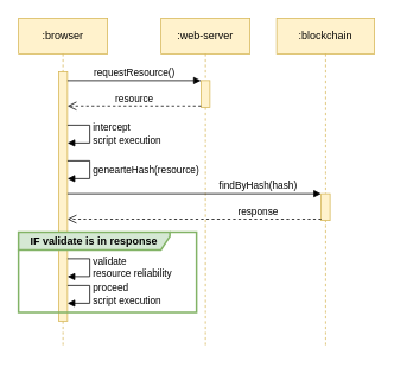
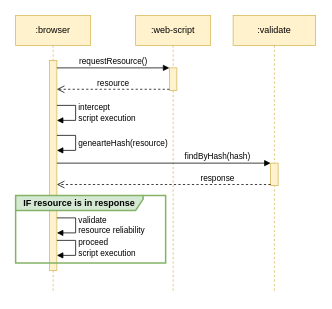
  <mxCell id="0" />
  <mxCell id="1" parent="0" />
  <mxCell id="2" value=":browser" style="shape=umlLifeline;perimeter=lifelinePerimeter;whiteSpace=wrap;html=1;container=1;collapsible=0;recursiveResize=0;outlineConnect=0;fillColor=#fff2cc;strokeColor=#d6b656;" parent="1" vertex="1"><mxGeometry x="20" y="20" width="100" height="370" as="geometry" /></mxCell>
  <mxCell id="3" value="" style="html=1;points=[];perimeter=orthogonalPerimeter;fillColor=#fff2cc;strokeColor=#d6b656;" parent="2" vertex="1"><mxGeometry x="45" y="60" width="10" height="280" as="geometry" /></mxCell>
  <mxCell id="4" value="genearteHash(resource)" style="edgeStyle=orthogonalEdgeStyle;html=1;align=left;spacingLeft=2;endArrow=block;rounded=0;" parent="2" edge="1"><mxGeometry relative="1" as="geometry"><mxPoint x="55" y="160" as="sourcePoint" /><Array as="points"><mxPoint x="80" y="160" /><mxPoint x="80" y="180" /></Array><mxPoint x="55" y="180" as="targetPoint" /></mxGeometry></mxCell>
  <mxCell id="5" value="intercept &lt;br&gt;script execution" style="edgeStyle=orthogonalEdgeStyle;html=1;align=left;spacingLeft=2;endArrow=block;rounded=0;" parent="2" source="3" target="3" edge="1"><mxGeometry relative="1" as="geometry"><mxPoint x="60" y="120" as="sourcePoint" /><Array as="points"><mxPoint x="80" y="120" /><mxPoint x="80" y="140" /></Array><mxPoint x="60" y="140" as="targetPoint" /></mxGeometry></mxCell>
  <mxCell id="6" value="proceed &lt;br&gt;script execution" style="edgeStyle=orthogonalEdgeStyle;html=1;align=left;spacingLeft=2;endArrow=block;rounded=0;" parent="2" source="3" target="3" edge="1"><mxGeometry relative="1" as="geometry"><mxPoint x="60" y="320" as="sourcePoint" /><Array as="points"><mxPoint x="80" y="300" /><mxPoint x="80" y="320" /></Array><mxPoint x="60" y="340" as="targetPoint" /></mxGeometry></mxCell>
  <mxCell id="7" value="validate&lt;br&gt;resource reliability" style="edgeStyle=orthogonalEdgeStyle;html=1;align=left;spacingLeft=2;endArrow=block;rounded=0;" edge="1" target="3" parent="2" source="3"><mxGeometry relative="1" as="geometry"><mxPoint x="85" y="250" as="sourcePoint" /><Array as="points"><mxPoint x="80" y="270" /><mxPoint x="80" y="290" /></Array><mxPoint x="90" y="270" as="targetPoint" /></mxGeometry></mxCell>
- <mxCell id="8" value=":blockchain" style="shape=umlLifeline;perimeter=lifelinePerimeter;whiteSpace=wrap;html=1;container=1;collapsible=0;recursiveResize=0;outlineConnect=0;fillColor=#fff2cc;strokeColor=#d6b656;" parent="1" vertex="1"><mxGeometry x="310" y="20" width="110" height="370" as="geometry" /></mxCell>
+ <mxCell id="8" value=":validate" style="shape=umlLifeline;perimeter=lifelinePerimeter;whiteSpace=wrap;html=1;container=1;collapsible=0;recursiveResize=0;outlineConnect=0;fillColor=#fff2cc;strokeColor=#d6b656;" parent="1" vertex="1"><mxGeometry x="310" y="20" width="110" height="370" as="geometry" /></mxCell>
  <mxCell id="9" value="" style="html=1;points=[];perimeter=orthogonalPerimeter;fillColor=#fff2cc;strokeColor=#d6b656;" parent="8" vertex="1"><mxGeometry x="50" y="197" width="10" height="30" as="geometry" /></mxCell>
- <mxCell id="10" value=":web-server" style="shape=umlLifeline;perimeter=lifelinePerimeter;whiteSpace=wrap;html=1;container=1;collapsible=0;recursiveResize=0;outlineConnect=0;fillColor=#fff2cc;strokeColor=#d6b656;" parent="1" vertex="1"><mxGeometry x="180" y="20" width="100" height="370" as="geometry" /></mxCell>
+ <mxCell id="10" value=":web-script" style="shape=umlLifeline;perimeter=lifelinePerimeter;whiteSpace=wrap;html=1;container=1;collapsible=0;recursiveResize=0;outlineConnect=0;fillColor=#fff2cc;strokeColor=#d6b656;" parent="1" vertex="1"><mxGeometry x="180" y="20" width="100" height="370" as="geometry" /></mxCell>
  <mxCell id="11" value="" style="html=1;points=[];perimeter=orthogonalPerimeter;fillColor=#fff2cc;strokeColor=#d6b656;" parent="10" vertex="1"><mxGeometry x="45" y="70" width="10" height="30" as="geometry" /></mxCell>
  <mxCell id="12" value="requestResource()" style="html=1;verticalAlign=bottom;endArrow=block;entryX=0;entryY=0;" parent="1" source="3" target="11" edge="1"><mxGeometry relative="1" as="geometry"><mxPoint x="165" y="90" as="sourcePoint" /></mxGeometry></mxCell>
  <mxCell id="13" value="resource" style="html=1;verticalAlign=bottom;endArrow=open;dashed=1;endSize=8;exitX=0;exitY=0.95;" parent="1" source="11" target="3" edge="1"><mxGeometry relative="1" as="geometry"><mxPoint x="165" y="166" as="targetPoint" /></mxGeometry></mxCell>
  <mxCell id="14" value="findByHash(hash)" style="html=1;verticalAlign=bottom;endArrow=block;entryX=0;entryY=0;" parent="1" source="3" target="9" edge="1"><mxGeometry x="0.5" relative="1" as="geometry"><mxPoint x="75" y="220" as="sourcePoint" /><mxPoint as="offset" /></mxGeometry></mxCell>
  <mxCell id="15" value="response" style="html=1;verticalAlign=bottom;endArrow=open;dashed=1;endSize=8;exitX=0;exitY=0.95;" parent="1" source="9" target="3" edge="1"><mxGeometry x="-0.5" relative="1" as="geometry"><mxPoint x="75" y="248.5" as="targetPoint" /><mxPoint as="offset" /></mxGeometry></mxCell>
- <mxCell id="16" value="IF validate is in response" style="shape=umlFrame;whiteSpace=wrap;html=1;fillColor=#d5e8d4;strokeColor=#82b366;width=170;height=20;fontStyle=1;strokeWidth=2;" parent="1" vertex="1"><mxGeometry x="20" y="260" width="200" height="90" as="geometry" /></mxCell>
+ <mxCell id="16" value="IF resource is in response" style="shape=umlFrame;whiteSpace=wrap;html=1;fillColor=#d5e8d4;strokeColor=#82b366;width=170;height=20;fontStyle=1;strokeWidth=2;" parent="1" vertex="1"><mxGeometry x="20" y="260" width="200" height="90" as="geometry" /></mxCell>
